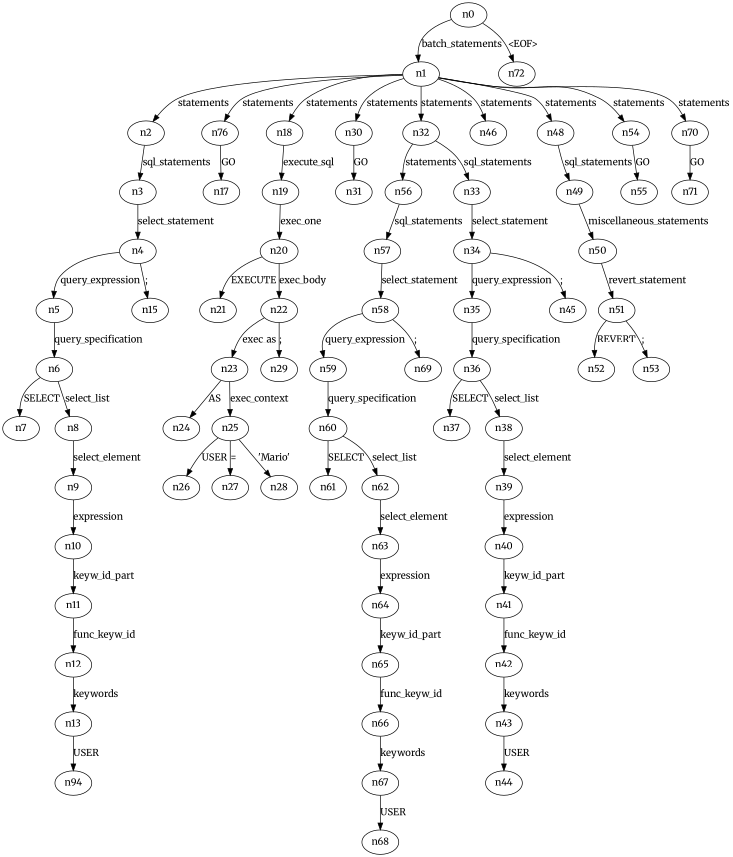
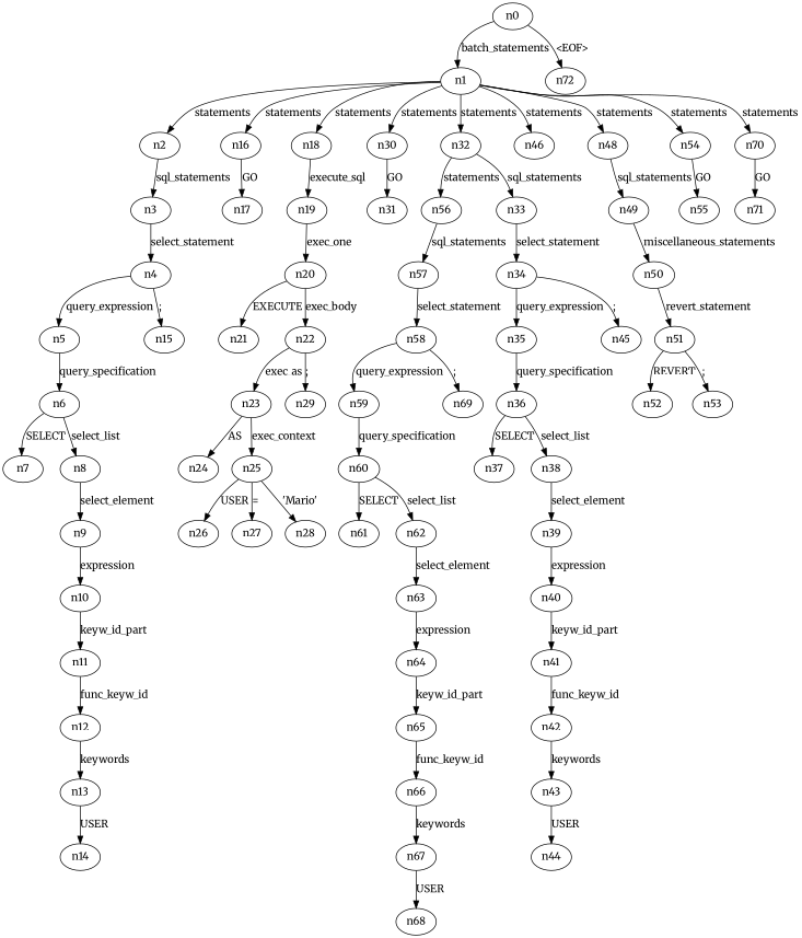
  digraph {
    fontname=Merriweather
    node [fontname=Merriweather]
    edge [fontname=Merriweather]
    n0
    n1
    n72
    n2
-   n16 [label=n76]
+   n16
    n18
    n30
    n32
    n46
    n48
    n54
    n70
    n3
    n17
    n19
    n31
    n56
    n33
    n49
    n55
    n57
    n71
    n4
    n5
    n15
    n6
    n7
    n8
    n9
    n10
    n11
    n12
    n13
-   n14 [label=n94]
+   n14
    n20
    n21
    n22
    n23
    n29
    n24
    n25
    n26
    n27
    n28
    n34
    n35
    n45
    n36
    n37
    n38
    n39
    n40
    n41
    n42
    n43
    n44
    n50
    n51
    n52
    n53
    n58
    n59
    n69
    n60
    n61
    n62
    n63
    n64
    n65
    n66
    n67
    n68
    n0 -> n1 [label=batch_statements]
    n0 -> n72 [label="<EOF>"]
    n1 -> n2 [label=statements]
    n1 -> n16 [label=statements]
    n1 -> n18 [label=statements]
    n1 -> n30 [label=statements]
    n1 -> n32 [label=statements]
    n1 -> n46 [label=statements]
    n1 -> n48 [label=statements]
    n1 -> n54 [label=statements]
    n1 -> n70 [label=statements]
    n2 -> n3 [label=sql_statements]
    n16 -> n17 [label=GO]
    n18 -> n19 [label=execute_sql]
    n30 -> n31 [label=GO]
    n32 -> n56 [label=statements]
    n32 -> n33 [label=sql_statements]
    n48 -> n49 [label=sql_statements]
    n54 -> n55 [label=GO]
    n70 -> n71 [label=GO]
    n3 -> n4 [label=select_statement]
    n19 -> n20 [label=exec_one]
    n56 -> n57 [label=sql_statements]
    n33 -> n34 [label=select_statement]
    n49 -> n50 [label=miscellaneous_statements]
    n57 -> n58 [label=select_statement]
    n4 -> n5 [label=query_expression]
    n4 -> n15 [label=";"]
    n5 -> n6 [label=query_specification]
    n6 -> n7 [label=SELECT]
    n6 -> n8 [label=select_list]
    n8 -> n9 [label=select_element]
    n9 -> n10 [label=expression]
    n10 -> n11 [label=keyw_id_part]
    n11 -> n12 [label=func_keyw_id]
    n12 -> n13 [label=keywords]
    n13 -> n14 [label=USER]
    n20 -> n21 [label=EXECUTE]
    n20 -> n22 [label=exec_body]
    n22 -> n23 [label=exec_as]
    n22 -> n29 [label=";"]
    n23 -> n24 [label=AS]
    n23 -> n25 [label=exec_context]
    n25 -> n26 [label=USER]
    n25 -> n27 [label="="]
    n25 -> n28 [label="'Mario'"]
    n34 -> n35 [label=query_expression]
    n34 -> n45 [label=";"]
    n35 -> n36 [label=query_specification]
    n36 -> n37 [label=SELECT]
    n36 -> n38 [label=select_list]
    n38 -> n39 [label=select_element]
    n39 -> n40 [label=expression]
    n40 -> n41 [label=keyw_id_part]
    n41 -> n42 [label=func_keyw_id]
    n42 -> n43 [label=keywords]
    n43 -> n44 [label=USER]
    n50 -> n51 [label=revert_statement]
    n51 -> n52 [label=REVERT]
    n51 -> n53 [label=";"]
    n58 -> n59 [label=query_expression]
    n58 -> n69 [label=";"]
    n59 -> n60 [label=query_specification]
    n60 -> n61 [label=SELECT]
    n60 -> n62 [label=select_list]
    n62 -> n63 [label=select_element]
    n63 -> n64 [label=expression]
    n64 -> n65 [label=keyw_id_part]
    n65 -> n66 [label=func_keyw_id]
    n66 -> n67 [label=keywords]
    n67 -> n68 [label=USER]
  }
